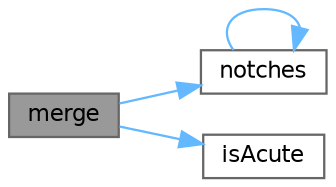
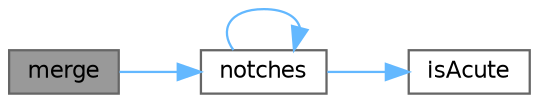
  digraph {
    rankdir=LR
    node [color=grey40 fillcolor=white fontname=Helvetica fontsize=10 shape=box style=filled]
    edge [color=steelblue1 fontname=Helvetica fontsize=10 labelfontname=Helvetica labelfontsize=10 style=solid]
    n1 [color=gray40 fillcolor=grey60 fontcolor=black height=0.2 label=merge width=0.4]
    n2 [height=0.2 label=notches width=0.4]
    n3 [height=0.2 label=isAcute width=0.4]
    n1 -> n2
    n2 -> n2
-   n1 -> n3
+   n2 -> n3
  }
